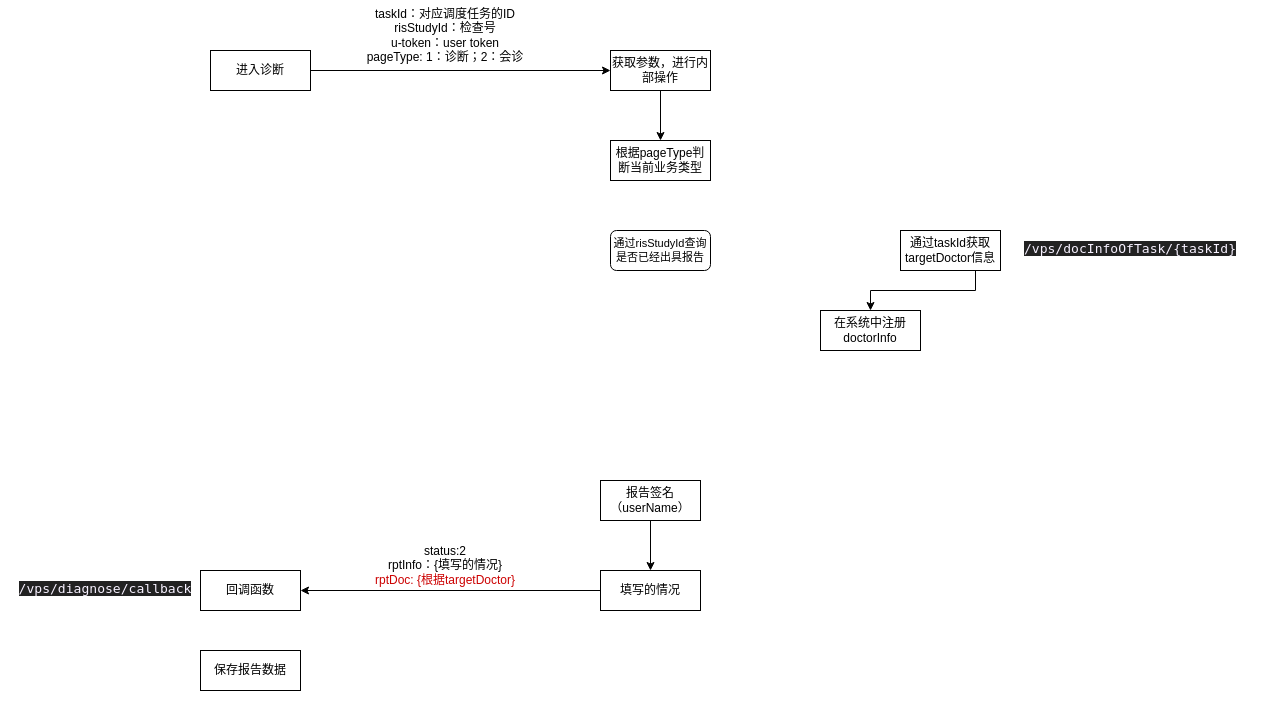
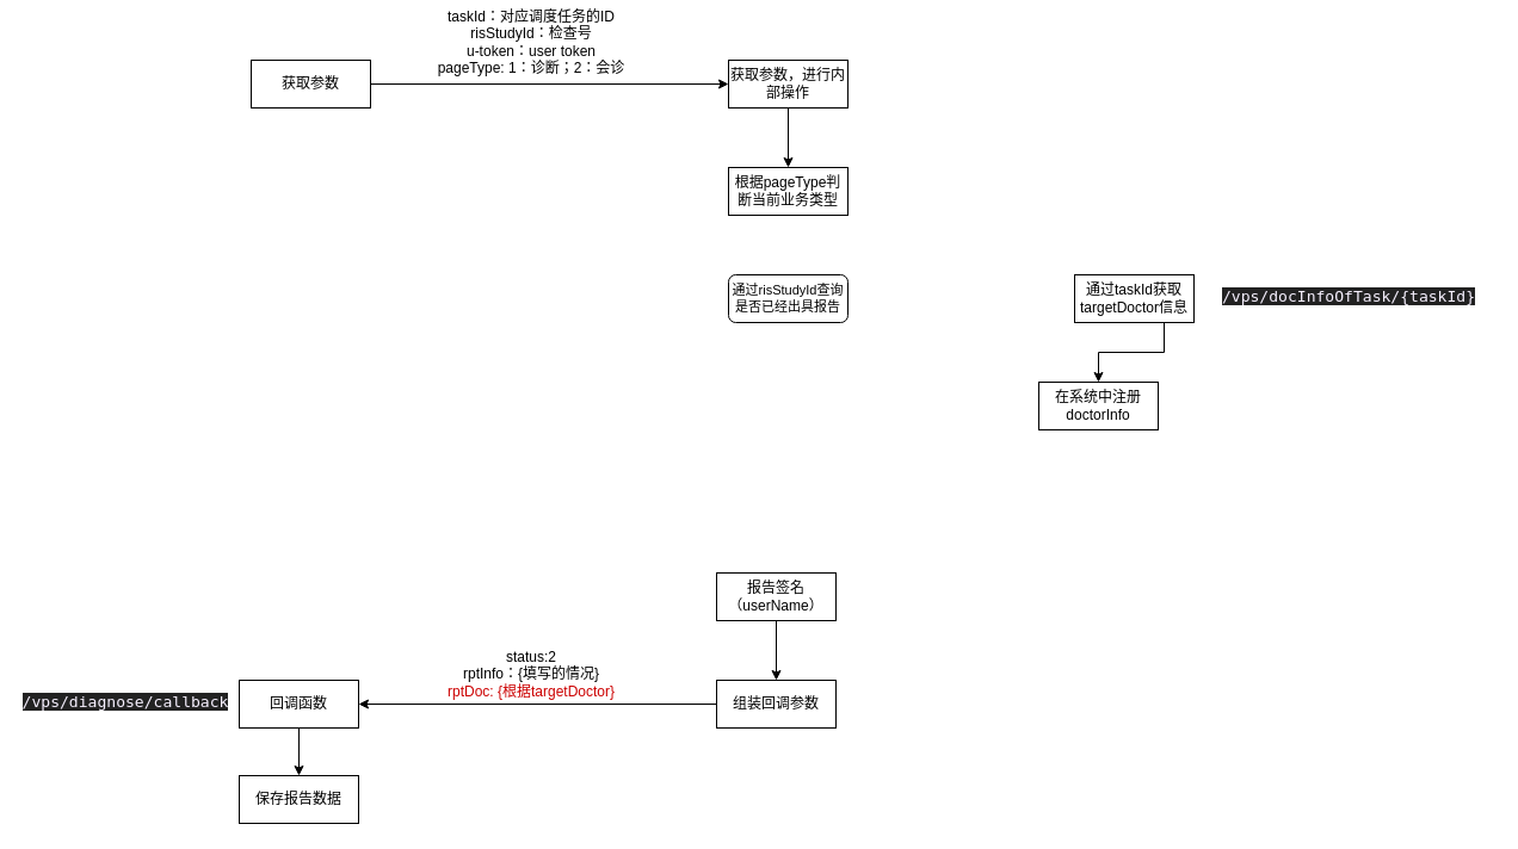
  <mxCell id="0" />
  <mxCell id="1" parent="0" />
- <mxCell id="2" value="进入诊断" style="rounded=0;whiteSpace=wrap;html=1;" vertex="1" parent="1"><mxGeometry x="210" y="50" width="100" height="40" as="geometry" /></mxCell>
+ <mxCell id="2" value="获取参数" style="rounded=0;whiteSpace=wrap;html=1;" vertex="1" parent="1"><mxGeometry x="210" y="50" width="100" height="40" as="geometry" /></mxCell>
  <mxCell id="3" value="" style="endArrow=classic;html=1;rounded=0;exitX=1;exitY=0.5;exitDx=0;exitDy=0;" edge="1" parent="1" source="2"><mxGeometry width="50" height="50" relative="1" as="geometry"><mxPoint x="390" y="160" as="sourcePoint" /><mxPoint x="610" y="70" as="targetPoint" /></mxGeometry></mxCell>
  <mxCell id="4" value="taskId：对应调度任务的ID&lt;br&gt;risStudyId：检查号&lt;br&gt;u-token：user token&lt;br&gt;pageType: 1：诊断；2：会诊" style="text;html=1;strokeColor=none;fillColor=none;align=center;verticalAlign=middle;whiteSpace=wrap;rounded=0;" vertex="1" parent="1"><mxGeometry x="350" y="20" width="190" height="30" as="geometry" /></mxCell>
  <mxCell id="5" value="" style="edgeStyle=orthogonalEdgeStyle;rounded=0;orthogonalLoop=1;jettySize=auto;html=1;" edge="1" parent="1" source="6" target="7"><mxGeometry relative="1" as="geometry" /></mxCell>
  <mxCell id="6" value="获取参数，进行内部操作" style="rounded=0;whiteSpace=wrap;html=1;" vertex="1" parent="1"><mxGeometry x="610" y="50" width="100" height="40" as="geometry" /></mxCell>
  <mxCell id="7" value="根据pageType判断当前业务类型" style="rounded=0;whiteSpace=wrap;html=1;" vertex="1" parent="1"><mxGeometry x="610" y="140" width="100" height="40" as="geometry" /></mxCell>
  <mxCell id="8" value="" style="edgeStyle=orthogonalEdgeStyle;rounded=0;orthogonalLoop=1;jettySize=auto;html=1;exitX=0.75;exitY=1;exitDx=0;exitDy=0;entryX=0.5;entryY=0;entryDx=0;entryDy=0;" edge="1" parent="1" source="9" target="11"><mxGeometry relative="1" as="geometry"><mxPoint x="840" y="280" as="sourcePoint" /><mxPoint x="940" y="330" as="targetPoint" /></mxGeometry></mxCell>
  <mxCell id="9" value="通过taskId获取targetDoctor信息" style="rounded=0;whiteSpace=wrap;html=1;" vertex="1" parent="1"><mxGeometry x="900" y="230" width="100" height="40" as="geometry" /></mxCell>
  <mxCell id="10" value="&lt;pre style=&quot;background-color:#222222;color:#f7f1ff;font-family:'JetBrains Mono',monospace;font-size:9.8pt;&quot;&gt;/vps/docInfoOfTask/{taskId}&lt;/pre&gt;" style="text;html=1;strokeColor=none;fillColor=none;align=center;verticalAlign=middle;whiteSpace=wrap;rounded=0;" vertex="1" parent="1"><mxGeometry x="1010" y="230" width="240" height="35" as="geometry" /></mxCell>
- <mxCell id="11" value="在系统中注册doctorInfo" style="rounded=0;whiteSpace=wrap;html=1;" vertex="1" parent="1"><mxGeometry x="820" y="310" width="100" height="40" as="geometry" /></mxCell>
+ <mxCell id="11" value="在系统中注册doctorInfo" style="rounded=0;whiteSpace=wrap;html=1;" vertex="1" parent="1"><mxGeometry x="870" y="320" width="100" height="40" as="geometry" /></mxCell>
  <mxCell id="12" value="" style="edgeStyle=orthogonalEdgeStyle;rounded=0;orthogonalLoop=1;jettySize=auto;html=1;" edge="1" parent="1" source="13" target="14"><mxGeometry relative="1" as="geometry" /></mxCell>
  <mxCell id="13" value="报告签名&lt;br&gt;（userName）" style="rounded=0;whiteSpace=wrap;html=1;" vertex="1" parent="1"><mxGeometry x="600" y="480" width="100" height="40" as="geometry" /></mxCell>
- <mxCell id="14" value="填写的情况" style="rounded=0;whiteSpace=wrap;html=1;" vertex="1" parent="1"><mxGeometry x="600" y="570" width="100" height="40" as="geometry" /></mxCell>
+ <mxCell id="14" value="组装回调参数" style="rounded=0;whiteSpace=wrap;html=1;" vertex="1" parent="1"><mxGeometry x="600" y="570" width="100" height="40" as="geometry" /></mxCell>
+ <mxCell id="15" value="" style="edgeStyle=orthogonalEdgeStyle;rounded=0;orthogonalLoop=1;jettySize=auto;html=1;" edge="1" parent="1" source="16" target="20"><mxGeometry relative="1" as="geometry" /></mxCell>
  <mxCell id="16" value="回调函数" style="rounded=0;whiteSpace=wrap;html=1;" vertex="1" parent="1"><mxGeometry x="200" y="570" width="100" height="40" as="geometry" /></mxCell>
  <mxCell id="17" value="" style="endArrow=classic;html=1;rounded=0;exitX=0;exitY=0.5;exitDx=0;exitDy=0;entryX=1;entryY=0.5;entryDx=0;entryDy=0;" edge="1" parent="1" source="14" target="16"><mxGeometry width="50" height="50" relative="1" as="geometry"><mxPoint x="370" y="610" as="sourcePoint" /><mxPoint x="420" y="560" as="targetPoint" /></mxGeometry></mxCell>
  <mxCell id="18" value="status:2&lt;br&gt;rptInfo：{填写的情况}&lt;br&gt;&lt;font color=&quot;#cc0000&quot;&gt;rptDoc: {根据targetDoctor}&lt;/font&gt;" style="text;html=1;strokeColor=none;fillColor=none;align=center;verticalAlign=middle;whiteSpace=wrap;rounded=0;" vertex="1" parent="1"><mxGeometry x="350" y="550" width="190" height="30" as="geometry" /></mxCell>
  <mxCell id="19" value="&lt;pre style=&quot;background-color:#222222;color:#f7f1ff;font-family:'JetBrains Mono',monospace;font-size:9.8pt;&quot;&gt;&lt;pre style=&quot;font-family: &amp;quot;JetBrains Mono&amp;quot;, monospace; font-size: 9.8pt;&quot;&gt;/vps/diagnose/callback&lt;/pre&gt;&lt;/pre&gt;" style="text;html=1;strokeColor=none;fillColor=none;align=center;verticalAlign=middle;whiteSpace=wrap;rounded=0;" vertex="1" parent="1"><mxGeometry x="20" y="570" width="170" height="35" as="geometry" /></mxCell>
  <mxCell id="20" value="保存报告数据" style="rounded=0;whiteSpace=wrap;html=1;" vertex="1" parent="1"><mxGeometry x="200" y="650" width="100" height="40" as="geometry" /></mxCell>
  <mxCell id="21" value="&lt;font style=&quot;font-size: 11px;&quot;&gt;通过risStudyId查询是否已经出具报告&lt;/font&gt;" style="whiteSpace=wrap;html=1;fontSize=11;rounded=1;" vertex="1" parent="1"><mxGeometry x="610" y="230" width="100" height="40" as="geometry" /></mxCell>
